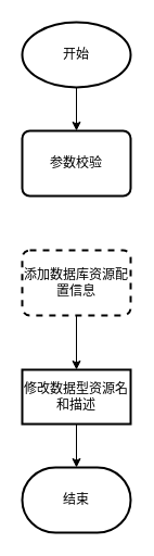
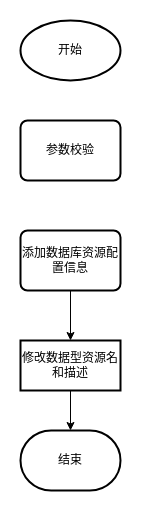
  <mxCell id="0" />
  <mxCell id="1" parent="0" />
- <mxCell id="2" value="" style="edgeStyle=orthogonalEdgeStyle;rounded=0;orthogonalLoop=1;jettySize=auto;html=1;" edge="1" parent="1" source="3" target="4"><mxGeometry relative="1" as="geometry" /></mxCell>
  <mxCell id="3" value="开始" style="strokeWidth=2;html=1;shape=mxgraph.flowchart.start_1;whiteSpace=wrap;" vertex="1" parent="1"><mxGeometry x="20" y="20" width="100" height="60" as="geometry" /></mxCell>
  <mxCell id="4" value="参数校验" style="rounded=1;whiteSpace=wrap;html=1;absoluteArcSize=1;arcSize=14;strokeWidth=2;" vertex="1" parent="1"><mxGeometry x="20" y="120" width="100" height="60" as="geometry" /></mxCell>
  <mxCell id="5" value="" style="edgeStyle=orthogonalEdgeStyle;rounded=0;orthogonalLoop=1;jettySize=auto;html=1;" edge="1" parent="1" source="6" target="8"><mxGeometry relative="1" as="geometry" /></mxCell>
- <mxCell id="6" value="添加数据库资源配置信息" style="rounded=1;whiteSpace=wrap;html=1;absoluteArcSize=1;arcSize=14;strokeWidth=2;dashed=1;" vertex="1" parent="1"><mxGeometry x="20" y="230" width="100" height="60" as="geometry" /></mxCell>
+ <mxCell id="6" value="添加数据库资源配置信息" style="rounded=1;whiteSpace=wrap;html=1;absoluteArcSize=1;arcSize=14;strokeWidth=2;" vertex="1" parent="1"><mxGeometry x="20" y="230" width="100" height="60" as="geometry" /></mxCell>
  <mxCell id="7" value="" style="edgeStyle=orthogonalEdgeStyle;rounded=0;orthogonalLoop=1;jettySize=auto;html=1;" edge="1" parent="1" source="8" target="9"><mxGeometry relative="1" as="geometry" /></mxCell>
  <mxCell id="8" value="修改数据型资源名和描述" style="whiteSpace=wrap;html=1;absoluteArcSize=1;arcSize=14;strokeWidth=2;rounded=0;" vertex="1" parent="1"><mxGeometry x="20" y="340" width="100" height="50" as="geometry" /></mxCell>
  <mxCell id="9" value="结束" style="strokeWidth=2;html=1;shape=mxgraph.flowchart.terminator;whiteSpace=wrap;" vertex="1" parent="1"><mxGeometry x="20" y="430" width="100" height="60" as="geometry" /></mxCell>
